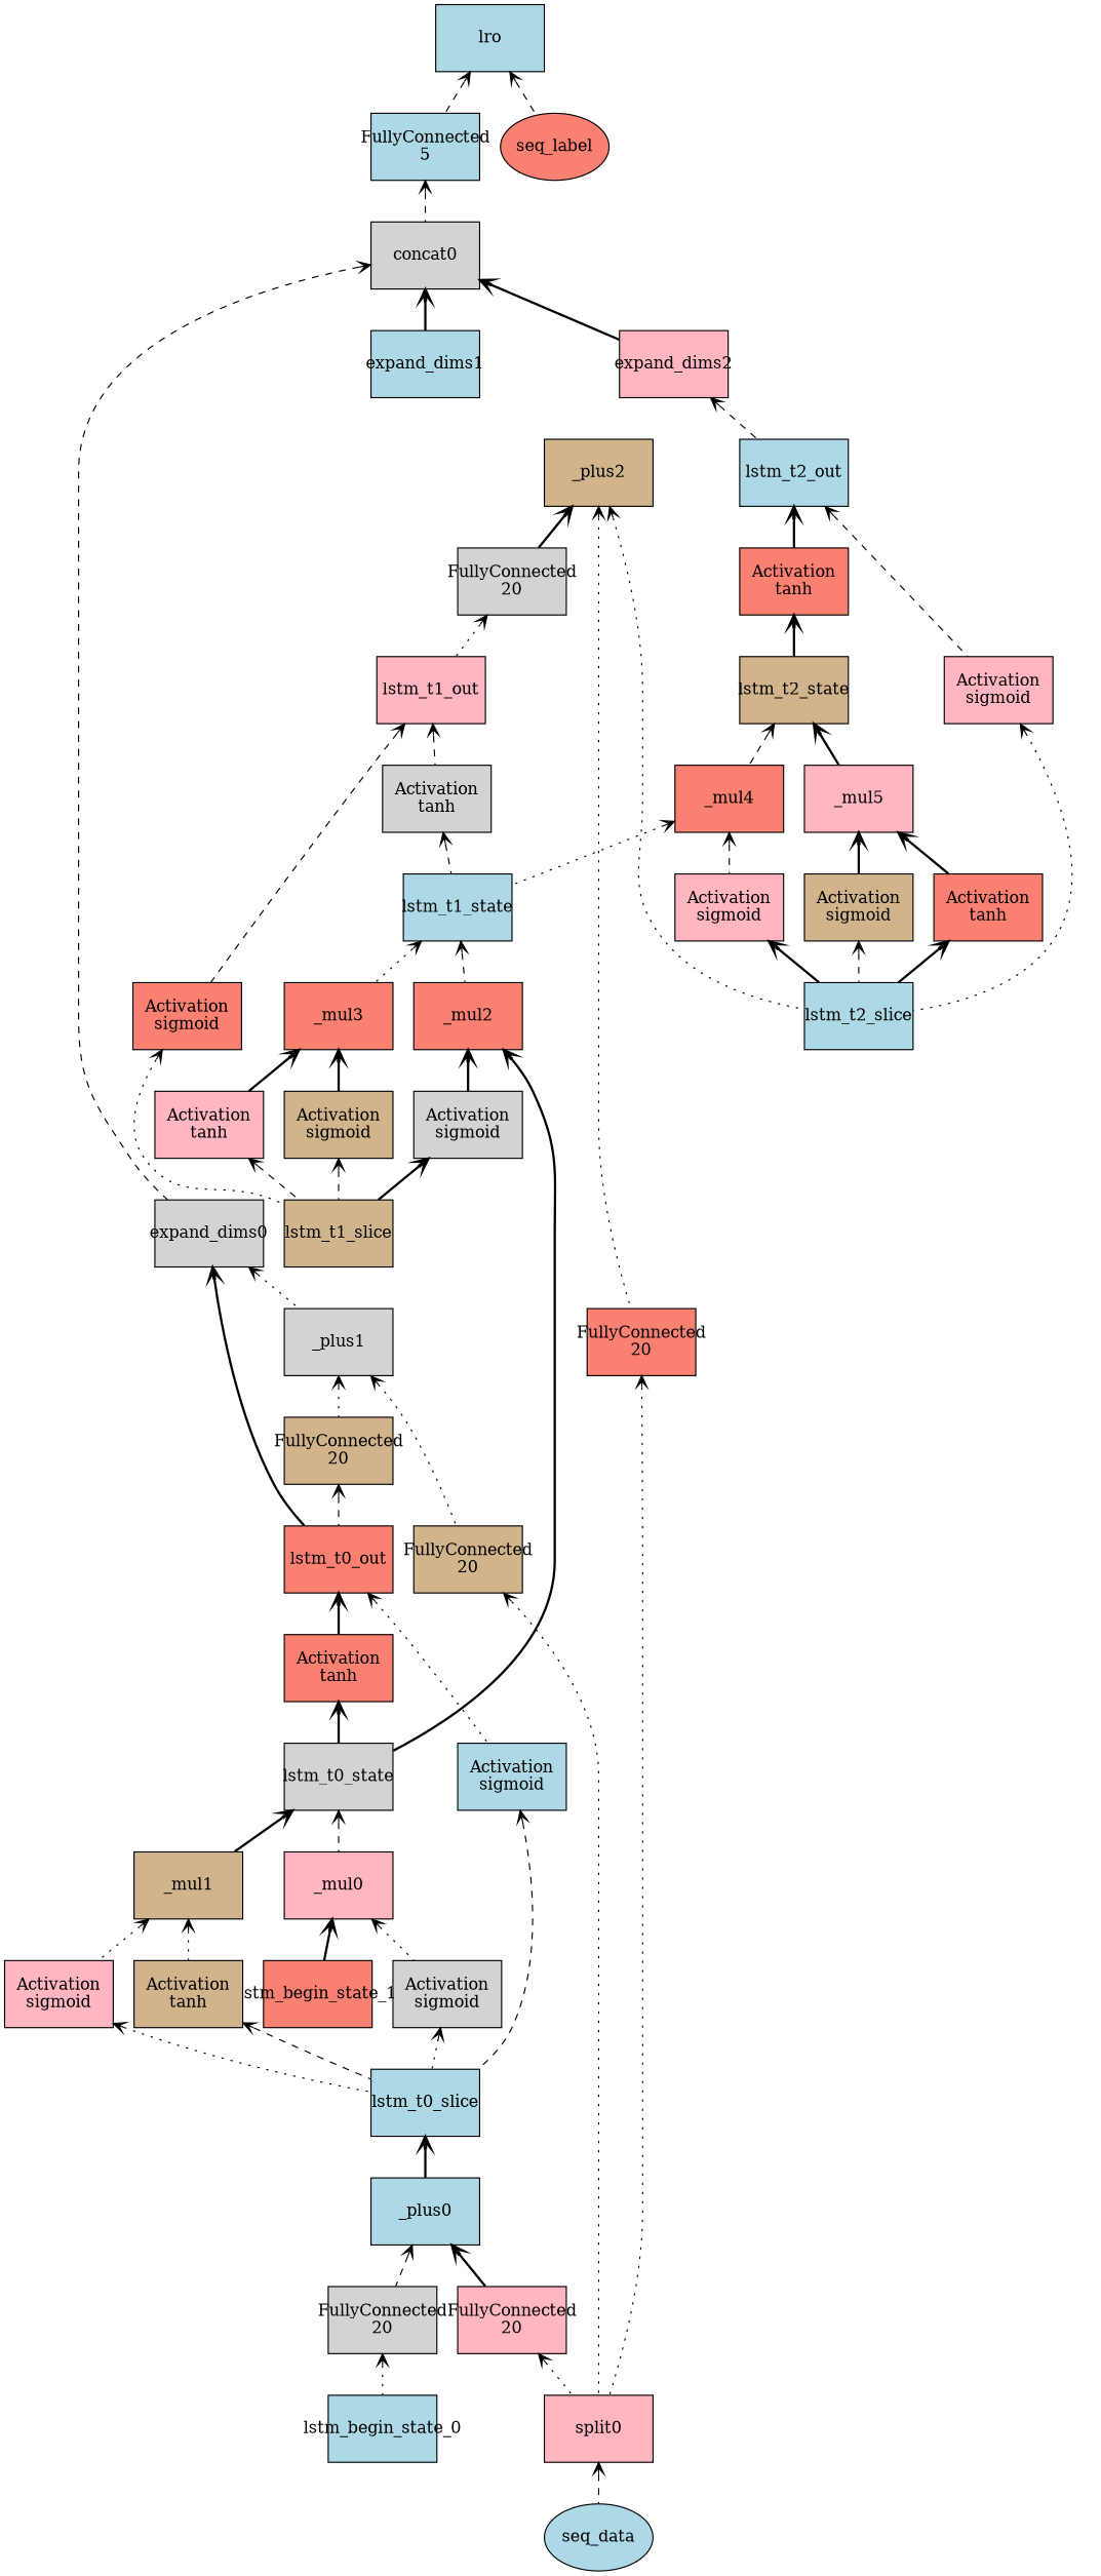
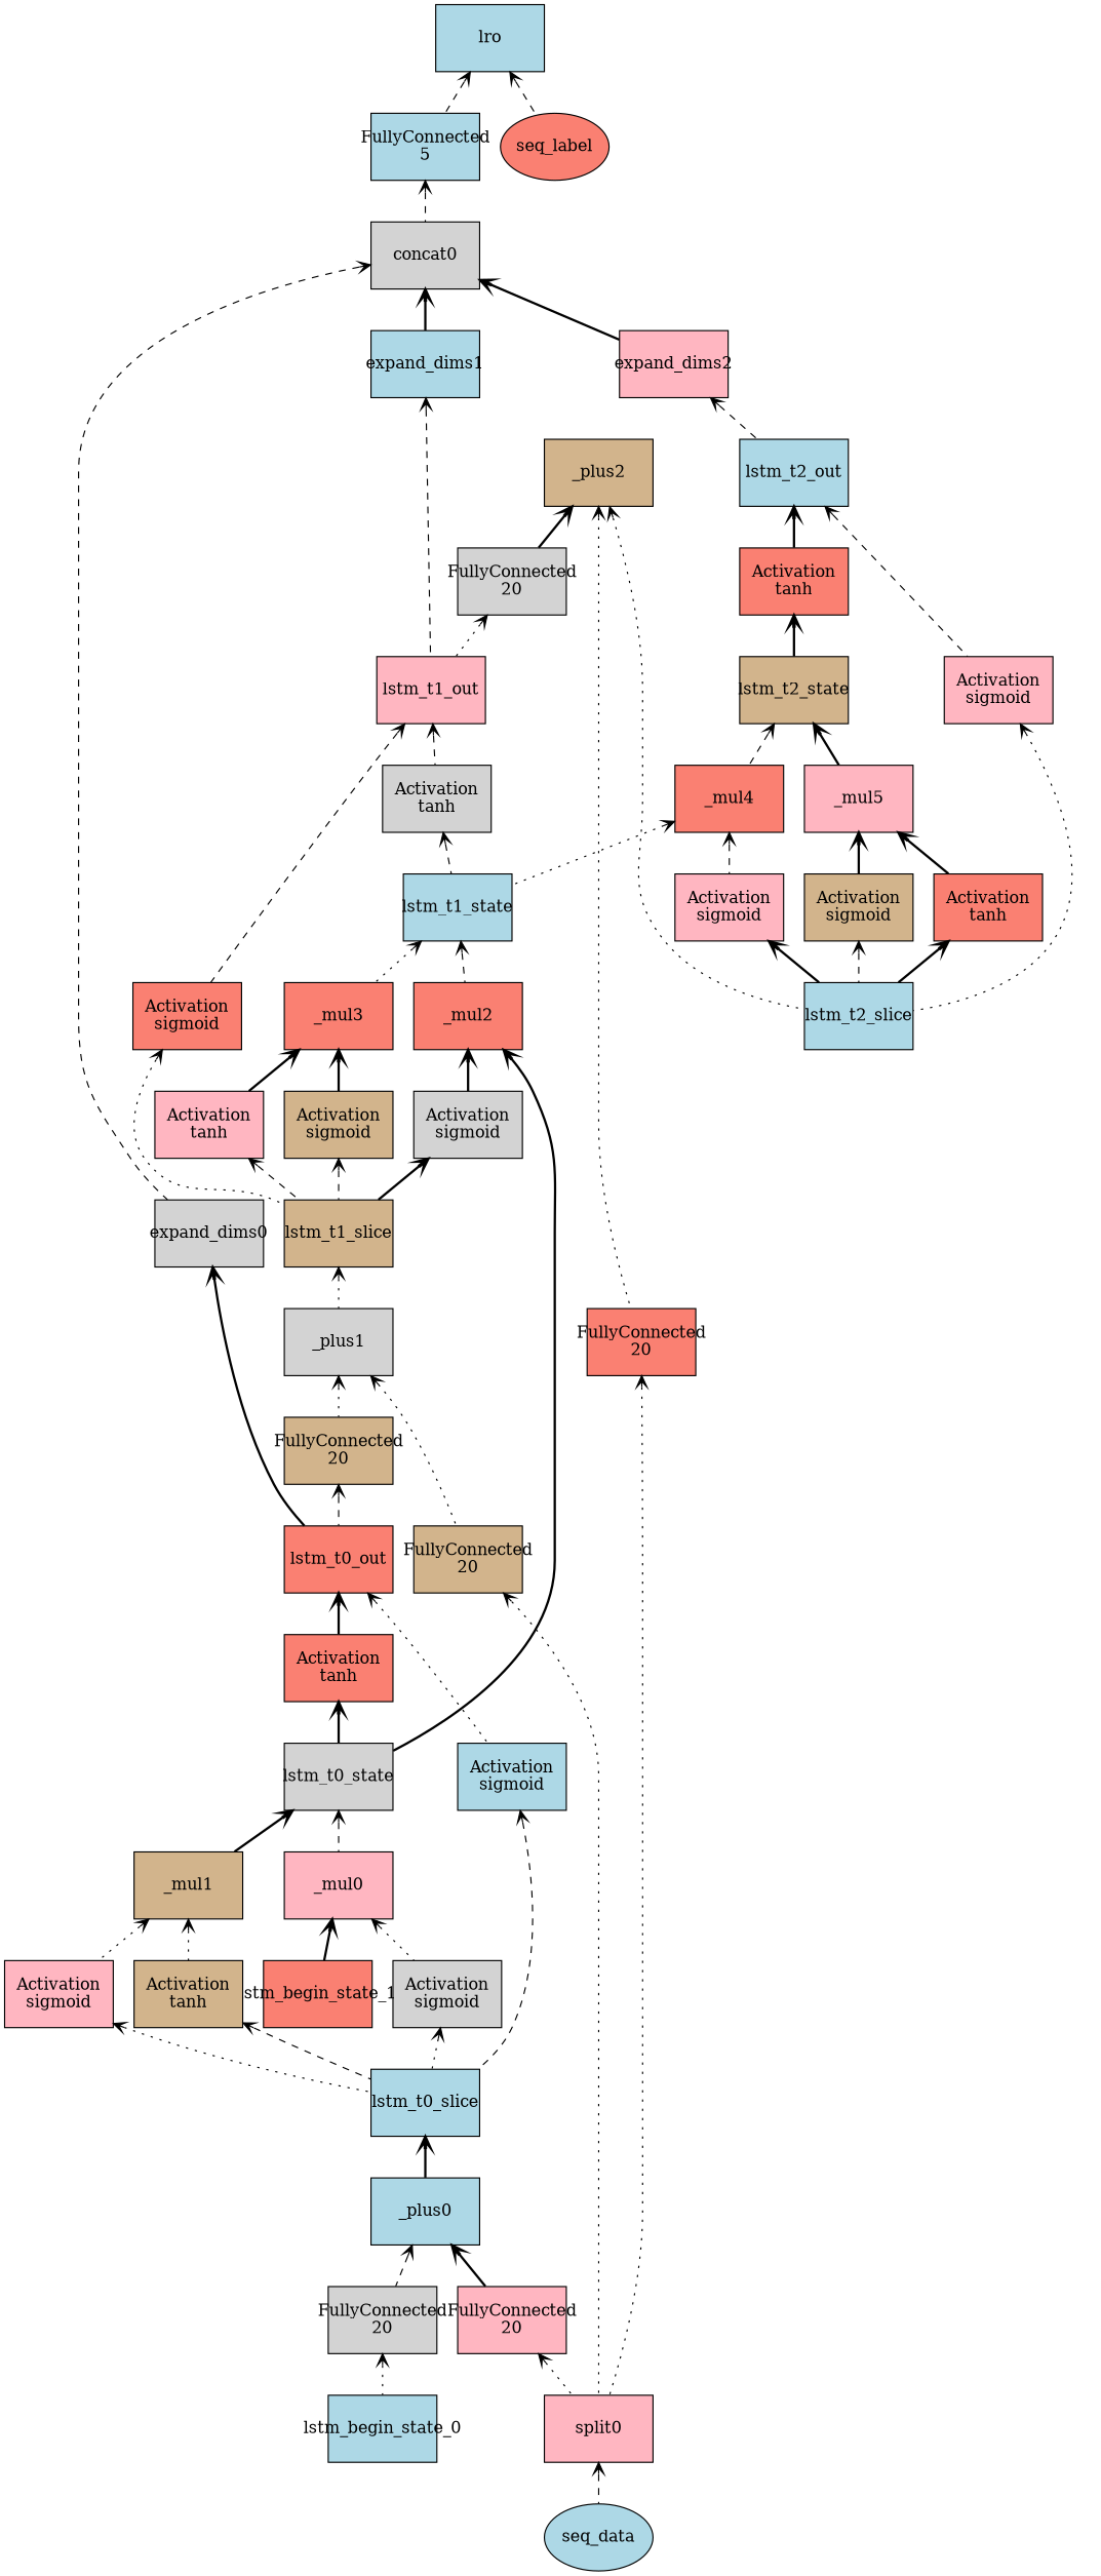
  digraph {
    node [fillcolor=lightblue fixedsize=true shape=box style=filled]
    edge [arrowtail=open dir=back style=dashed]
    n1 [height=0.8034 label=seq_data shape=oval width=1.3]
    n2 [fillcolor=lightpink height=0.8034 label=split0 width=1.3]
    n3 [fillcolor=lightpink height=0.8034 label="FullyConnected\n20" width=1.3]
    n4 [height=0.8034 label=lstm_begin_state_0 width=1.3]
    n5 [fillcolor=lightgrey height=0.8034 label="FullyConnected\n20" width=1.3]
    n6 [height=0.8034 label=_plus0 width=1.3]
    n7 [height=0.8034 label=lstm_t0_slice width=1.3]
    n8 [height=0.8034 label="Activation\nsigmoid" width=1.3]
    n9 [fillcolor=lightgrey height=0.8034 label="Activation\nsigmoid" width=1.3]
    n10 [fillcolor=salmon height=0.8034 label=lstm_begin_state_1 width=1.3]
    n11 [fillcolor=lightpink height=0.8034 label=_mul0 width=1.3]
    n12 [fillcolor=lightpink height=0.8034 label="Activation\nsigmoid" width=1.3]
    n13 [fillcolor=tan height=0.8034 label="Activation\ntanh" width=1.3]
    n14 [fillcolor=tan height=0.8034 label=_mul1 width=1.3]
    n15 [fillcolor=lightgrey height=0.8034 label=lstm_t0_state width=1.3]
    n16 [fillcolor=salmon height=0.8034 label="Activation\ntanh" width=1.3]
    n17 [fillcolor=salmon height=0.8034 label=lstm_t0_out width=1.3]
    n18 [fillcolor=lightgrey height=0.8034 label=expand_dims0 width=1.3]
    n19 [fillcolor=tan height=0.8034 label="FullyConnected\n20" width=1.3]
    n20 [fillcolor=tan height=0.8034 label="FullyConnected\n20" width=1.3]
    n21 [fillcolor=lightgrey height=0.8034 label=_plus1 width=1.3]
    n22 [fillcolor=tan height=0.8034 label=lstm_t1_slice width=1.3]
    n23 [fillcolor=salmon height=0.8034 label="Activation\nsigmoid" width=1.3]
    n24 [fillcolor=lightgrey height=0.8034 label="Activation\nsigmoid" width=1.3]
    n25 [fillcolor=salmon height=0.8034 label=_mul2 width=1.3]
    n26 [fillcolor=tan height=0.8034 label="Activation\nsigmoid" width=1.3]
    n27 [fillcolor=lightpink height=0.8034 label="Activation\ntanh" width=1.3]
    n28 [fillcolor=salmon height=0.8034 label=_mul3 width=1.3]
    n29 [height=0.8034 label=lstm_t1_state width=1.3]
    n30 [fillcolor=lightgrey height=0.8034 label="Activation\ntanh" width=1.3]
    n31 [fillcolor=lightpink height=0.8034 label=lstm_t1_out width=1.3]
    n32 [height=0.8034 label=expand_dims1 width=1.3]
    n33 [fillcolor=salmon height=0.8034 label="FullyConnected\n20" width=1.3]
    n34 [fillcolor=lightgrey height=0.8034 label="FullyConnected\n20" width=1.3]
    n35 [fillcolor=tan height=0.8034 label=_plus2 width=1.3]
    n36 [height=0.8034 label=lstm_t2_slice width=1.3]
    n37 [fillcolor=lightpink height=0.8034 label="Activation\nsigmoid" width=1.3]
    n38 [fillcolor=lightpink height=0.8034 label="Activation\nsigmoid" width=1.3]
    n39 [fillcolor=salmon height=0.8034 label=_mul4 width=1.3]
    n40 [fillcolor=tan height=0.8034 label="Activation\nsigmoid" width=1.3]
    n41 [fillcolor=salmon height=0.8034 label="Activation\ntanh" width=1.3]
    n42 [fillcolor=lightpink height=0.8034 label=_mul5 width=1.3]
    n43 [fillcolor=tan height=0.8034 label=lstm_t2_state width=1.3]
    n44 [fillcolor=salmon height=0.8034 label="Activation\ntanh" width=1.3]
    n45 [height=0.8034 label=lstm_t2_out width=1.3]
    n46 [fillcolor=lightpink height=0.8034 label=expand_dims2 width=1.3]
    n47 [fillcolor=lightgrey height=0.8034 label=concat0 width=1.3]
    n48 [height=0.8034 label="FullyConnected\n5" width=1.3]
    n49 [fillcolor=salmon height=0.8034 label=seq_label shape=oval width=1.3]
    n50 [height=0.8034 label=lro width=1.3]
    n2 -> n1
    n3 -> n2 [style=dotted]
    n5 -> n4 [style=dotted]
    n6 -> n3 [style=bold]
    n6 -> n5
    n7 -> n6 [style=bold]
    n8 -> n7
    n9 -> n7 [style=dotted]
    n11 -> n9 [style=dotted]
    n11 -> n10 [style=bold]
    n12 -> n7 [style=dotted]
    n13 -> n7
    n14 -> n12 [style=dotted]
    n14 -> n13 [style=dotted]
    n15 -> n11
    n15 -> n14 [style=bold]
    n16 -> n15 [style=bold]
    n17 -> n8 [style=dotted]
    n17 -> n16 [style=bold]
    n18 -> n17 [style=bold]
    n19 -> n2 [style=dotted]
    n20 -> n17
    n21 -> n19 [style=dotted]
    n21 -> n20 [style=dotted]
-   n18 -> n21 [style=dotted]
+   n22 -> n21 [style=dotted]
    n23 -> n22 [style=dotted]
    n24 -> n22 [style=bold]
    n25 -> n15 [style=bold]
    n25 -> n24 [style=bold]
    n26 -> n22
    n27 -> n22
    n28 -> n26 [style=bold]
    n28 -> n27 [style=bold]
    n29 -> n25
    n29 -> n28 [style=dotted]
    n30 -> n29
    n31 -> n23
    n31 -> n30
+   n32 -> n31
    n33 -> n2 [style=dotted]
    n34 -> n31 [style=dotted]
    n35 -> n33 [style=dotted]
    n35 -> n34 [style=bold]
    n35 -> n36 [style=dotted]
    n37 -> n36 [style=dotted]
    n38 -> n36 [style=bold]
    n39 -> n29 [style=dotted]
    n39 -> n38
    n40 -> n36
    n41 -> n36 [style=bold]
    n42 -> n40 [style=bold]
    n42 -> n41 [style=bold]
    n43 -> n39
    n43 -> n42 [style=bold]
    n44 -> n43 [style=bold]
    n45 -> n37
    n45 -> n44 [style=bold]
    n46 -> n45
    n47 -> n18
    n47 -> n32 [style=bold]
    n47 -> n46 [style=bold]
    n48 -> n47
    n50 -> n48
    n50 -> n49
  }
